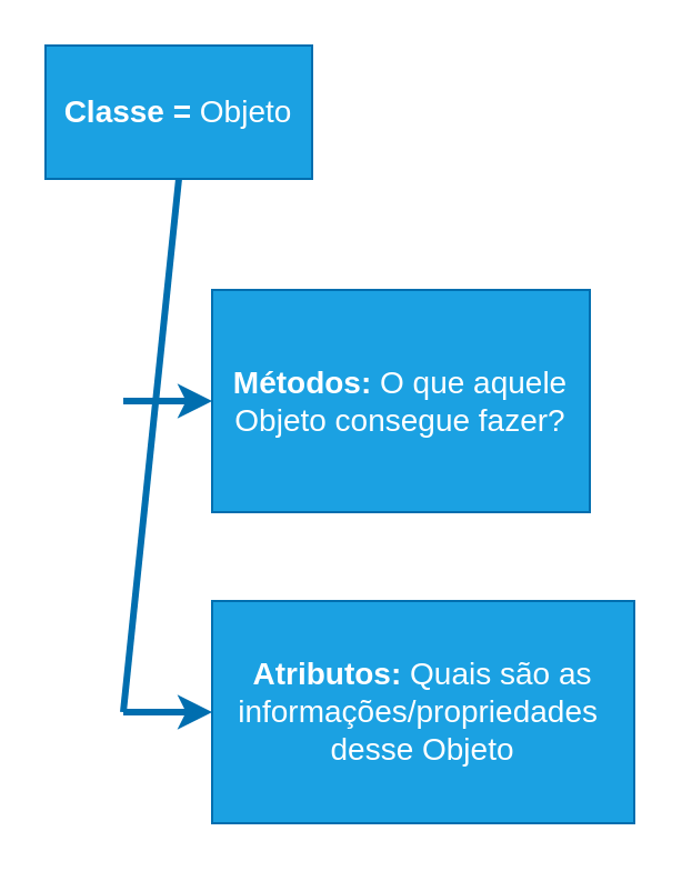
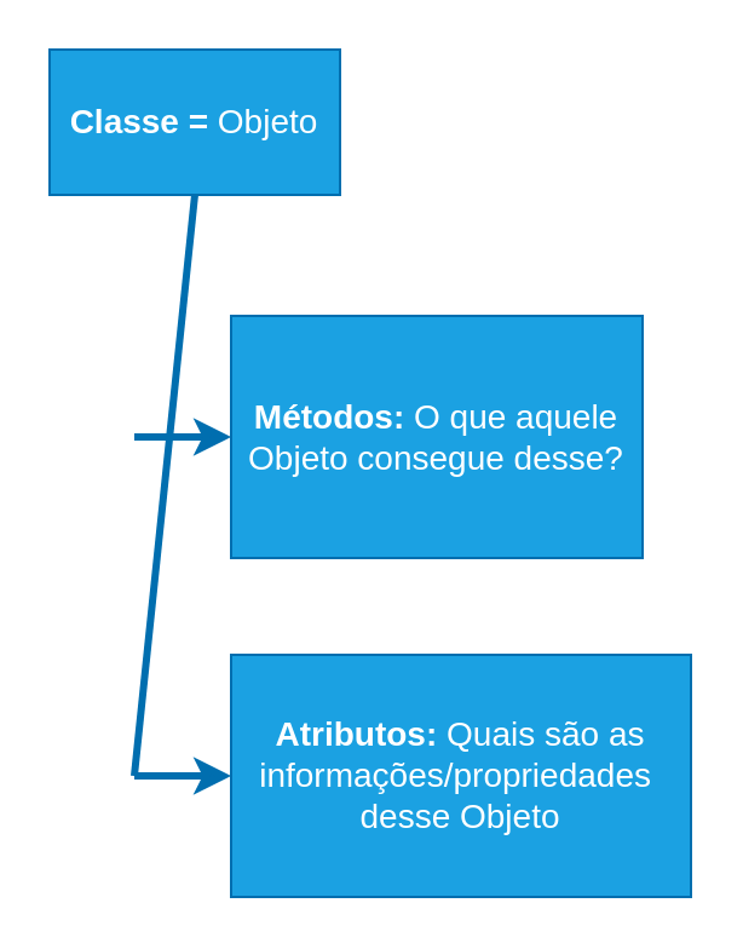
  <mxCell id="0" />
  <mxCell id="1" parent="0" />
  <mxCell id="2" value="&lt;font style=&quot;font-size: 14px;&quot;&gt;&lt;b&gt;Classe = &lt;/b&gt;Objeto&lt;/font&gt;" style="rounded=0;whiteSpace=wrap;html=1;fillColor=#1ba1e2;fontColor=#ffffff;strokeColor=#006EAF;" parent="1" vertex="1"><mxGeometry x="20" y="20" width="120" height="60" as="geometry" /></mxCell>
  <mxCell id="3" value="" style="endArrow=none;html=1;strokeWidth=3;fontSize=14;entryX=0.5;entryY=1;entryDx=0;entryDy=0;fillColor=#1ba1e2;strokeColor=#006EAF;" parent="1" target="2" edge="1"><mxGeometry width="50" height="50" relative="1" as="geometry"><mxPoint x="55" y="320" as="sourcePoint" /><mxPoint x="195" y="140" as="targetPoint" /></mxGeometry></mxCell>
  <mxCell id="4" value="" style="endArrow=classic;html=1;strokeWidth=3;fontSize=14;fillColor=#1ba1e2;strokeColor=#006EAF;" parent="1" edge="1"><mxGeometry width="50" height="50" relative="1" as="geometry"><mxPoint x="55" y="180" as="sourcePoint" /><mxPoint x="95" y="180" as="targetPoint" /></mxGeometry></mxCell>
  <mxCell id="5" value="" style="endArrow=classic;html=1;strokeWidth=3;fontSize=14;fillColor=#1ba1e2;strokeColor=#006EAF;" parent="1" edge="1"><mxGeometry width="50" height="50" relative="1" as="geometry"><mxPoint x="55" y="320" as="sourcePoint" /><mxPoint x="95" y="320" as="targetPoint" /></mxGeometry></mxCell>
- <mxCell id="6" value="&lt;font style=&quot;font-size: 14px;&quot;&gt;&lt;b&gt;Métodos: &lt;/b&gt;O que aquele Objeto consegue fazer?&lt;/font&gt;" style="rounded=0;whiteSpace=wrap;html=1;fillColor=#1ba1e2;fontColor=#ffffff;strokeColor=#006EAF;" parent="1" vertex="1"><mxGeometry x="95" y="130" width="170" height="100" as="geometry" /></mxCell>
+ <mxCell id="6" value="&lt;font style=&quot;font-size: 14px;&quot;&gt;&lt;b&gt;Métodos: &lt;/b&gt;O que aquele Objeto consegue desse?&lt;/font&gt;" style="rounded=0;whiteSpace=wrap;html=1;fillColor=#1ba1e2;fontColor=#ffffff;strokeColor=#006EAF;" parent="1" vertex="1"><mxGeometry x="95" y="130" width="170" height="100" as="geometry" /></mxCell>
  <mxCell id="7" value="&lt;b style=&quot;font-size: 14px;&quot;&gt;Atributos: &lt;/b&gt;&lt;span style=&quot;font-size: 14px;&quot;&gt;Quais são as informações/propriedades&amp;nbsp;&lt;br&gt;desse Objeto&lt;br&gt;&lt;/span&gt;" style="rounded=0;whiteSpace=wrap;html=1;fillColor=#1ba1e2;fontColor=#ffffff;strokeColor=#006EAF;" parent="1" vertex="1"><mxGeometry x="95" y="270" width="190" height="100" as="geometry" /></mxCell>
